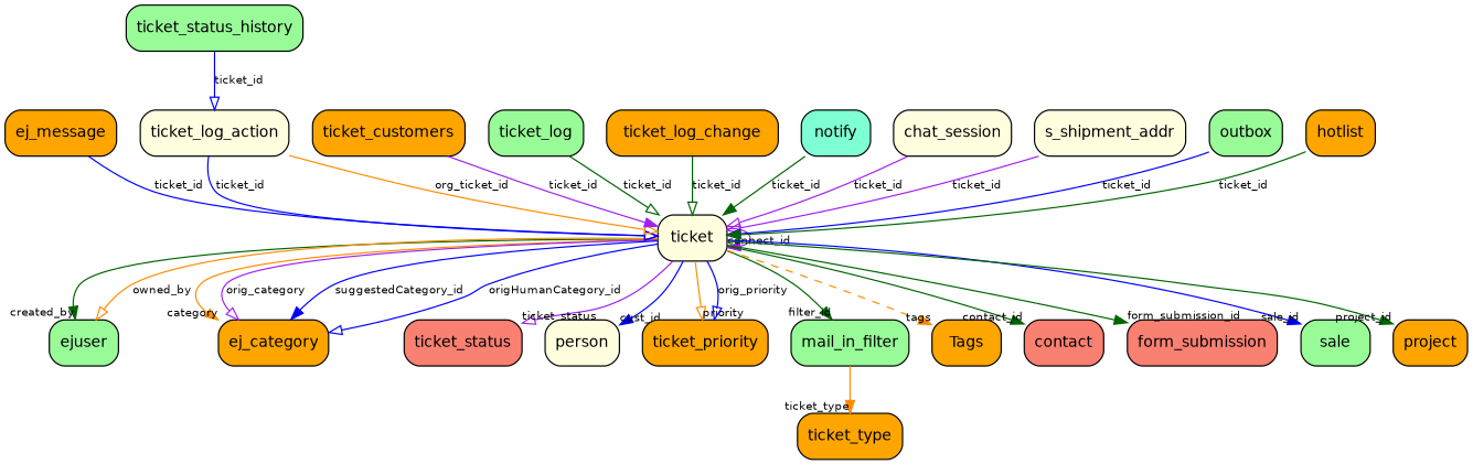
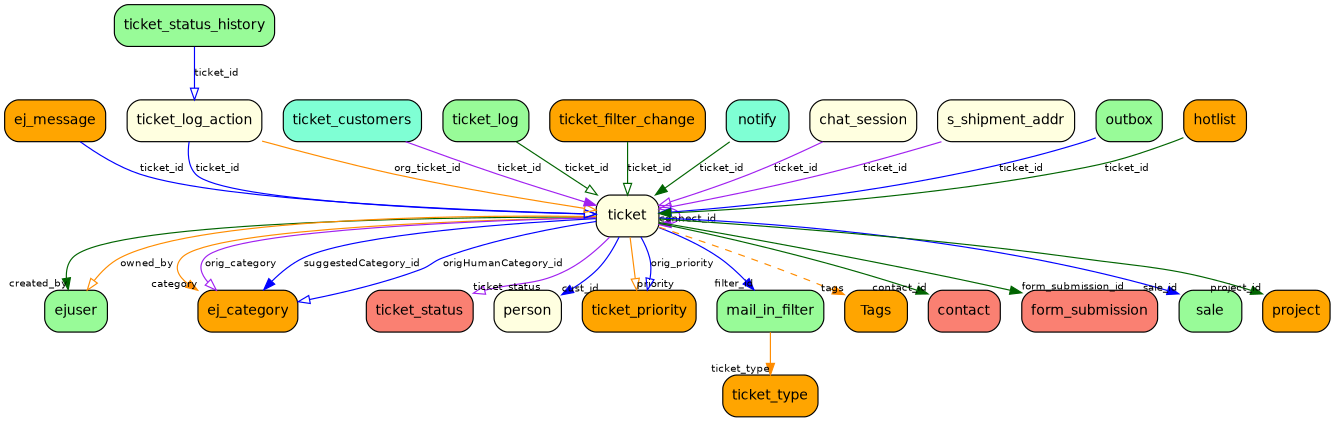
  digraph {
    node [fillcolor=orange fontname=Helvetica fontsize=12 shape=box style="rounded, filled,filled"]
    edge [arrowhead=normal color=darkgreen fontname=Helvetica fontsize=9]
    ticket [fillcolor=lightyellow]
    ejuser [fillcolor=palegreen]
    ej_category
    ticket_status [fillcolor=salmon]
    person [fillcolor=lightyellow]
    ticket_priority
    mail_in_filter [fillcolor=palegreen]
    Tags
    contact [fillcolor=salmon]
    form_submission [fillcolor=salmon]
    sale [fillcolor=palegreen]
    project
    ticket_type
    ej_message
    ticket_status_history [fillcolor=palegreen]
    ticket_log_action [fillcolor=lightyellow]
-   ticket_customers
+   ticket_customers [fillcolor=aquamarine]
    ticket_log [fillcolor=palegreen]
-   ticket_log_change
+   ticket_log_change [label=ticket_filter_change]
    notify [fillcolor=aquamarine]
    chat_session [fillcolor=lightyellow]
    s_shipment_addr [fillcolor=lightyellow]
    outbox [fillcolor=palegreen]
    hotlist
    ticket -> ticket [color=purple headlabel=connect_id]
    ticket -> ejuser [headlabel=created_by]
    ticket -> ejuser [arrowhead=onormal color=darkorange label=owned_by]
    ticket -> ej_category [color=darkorange headlabel=category]
    ticket -> ej_category [arrowhead=onormal color=purple label=orig_category]
    ticket -> ej_category [color=blue label=suggestedCategory_id]
    ticket -> ej_category [arrowhead=onormal color=blue label=origHumanCategory_id]
    ticket -> ticket_status [arrowhead=onormal color=purple headlabel=ticket_status]
    ticket -> person [color=blue headlabel=cust_id]
    ticket -> ticket_priority [arrowhead=onormal color=darkorange headlabel=priority]
    ticket -> ticket_priority [arrowhead=onormal color=blue label=orig_priority]
-   ticket -> mail_in_filter [headlabel=filter_id]
+   ticket -> mail_in_filter [color=blue headlabel=filter_id]
    ticket -> Tags [color=darkorange headlabel=tags style=dashed]
    ticket -> contact [headlabel=contact_id]
    ticket -> form_submission [headlabel=form_submission_id]
    ticket -> sale [color=blue headlabel=sale_id]
    ticket -> project [headlabel=project_id]
    mail_in_filter -> ticket_type [color=darkorange headlabel=ticket_type]
    ej_message -> ticket [arrowhead=onormal color=blue label=ticket_id]
    ticket_status_history -> ticket_log_action [arrowhead=onormal color=blue label=ticket_id]
    ticket_log_action -> ticket [arrowhead=onormal color=blue label=ticket_id]
    ticket_log_action -> ticket [arrowhead=onormal color=darkorange label=org_ticket_id]
    ticket_customers -> ticket [color=purple label=ticket_id]
    ticket_log -> ticket [arrowhead=onormal label=ticket_id]
    ticket_log_change -> ticket [arrowhead=onormal label=ticket_id]
    notify -> ticket [label=ticket_id]
    chat_session -> ticket [arrowhead=onormal color=purple label=ticket_id]
    s_shipment_addr -> ticket [arrowhead=onormal color=purple label=ticket_id]
    outbox -> ticket [color=blue label=ticket_id]
    hotlist -> ticket [label=ticket_id]
  }
